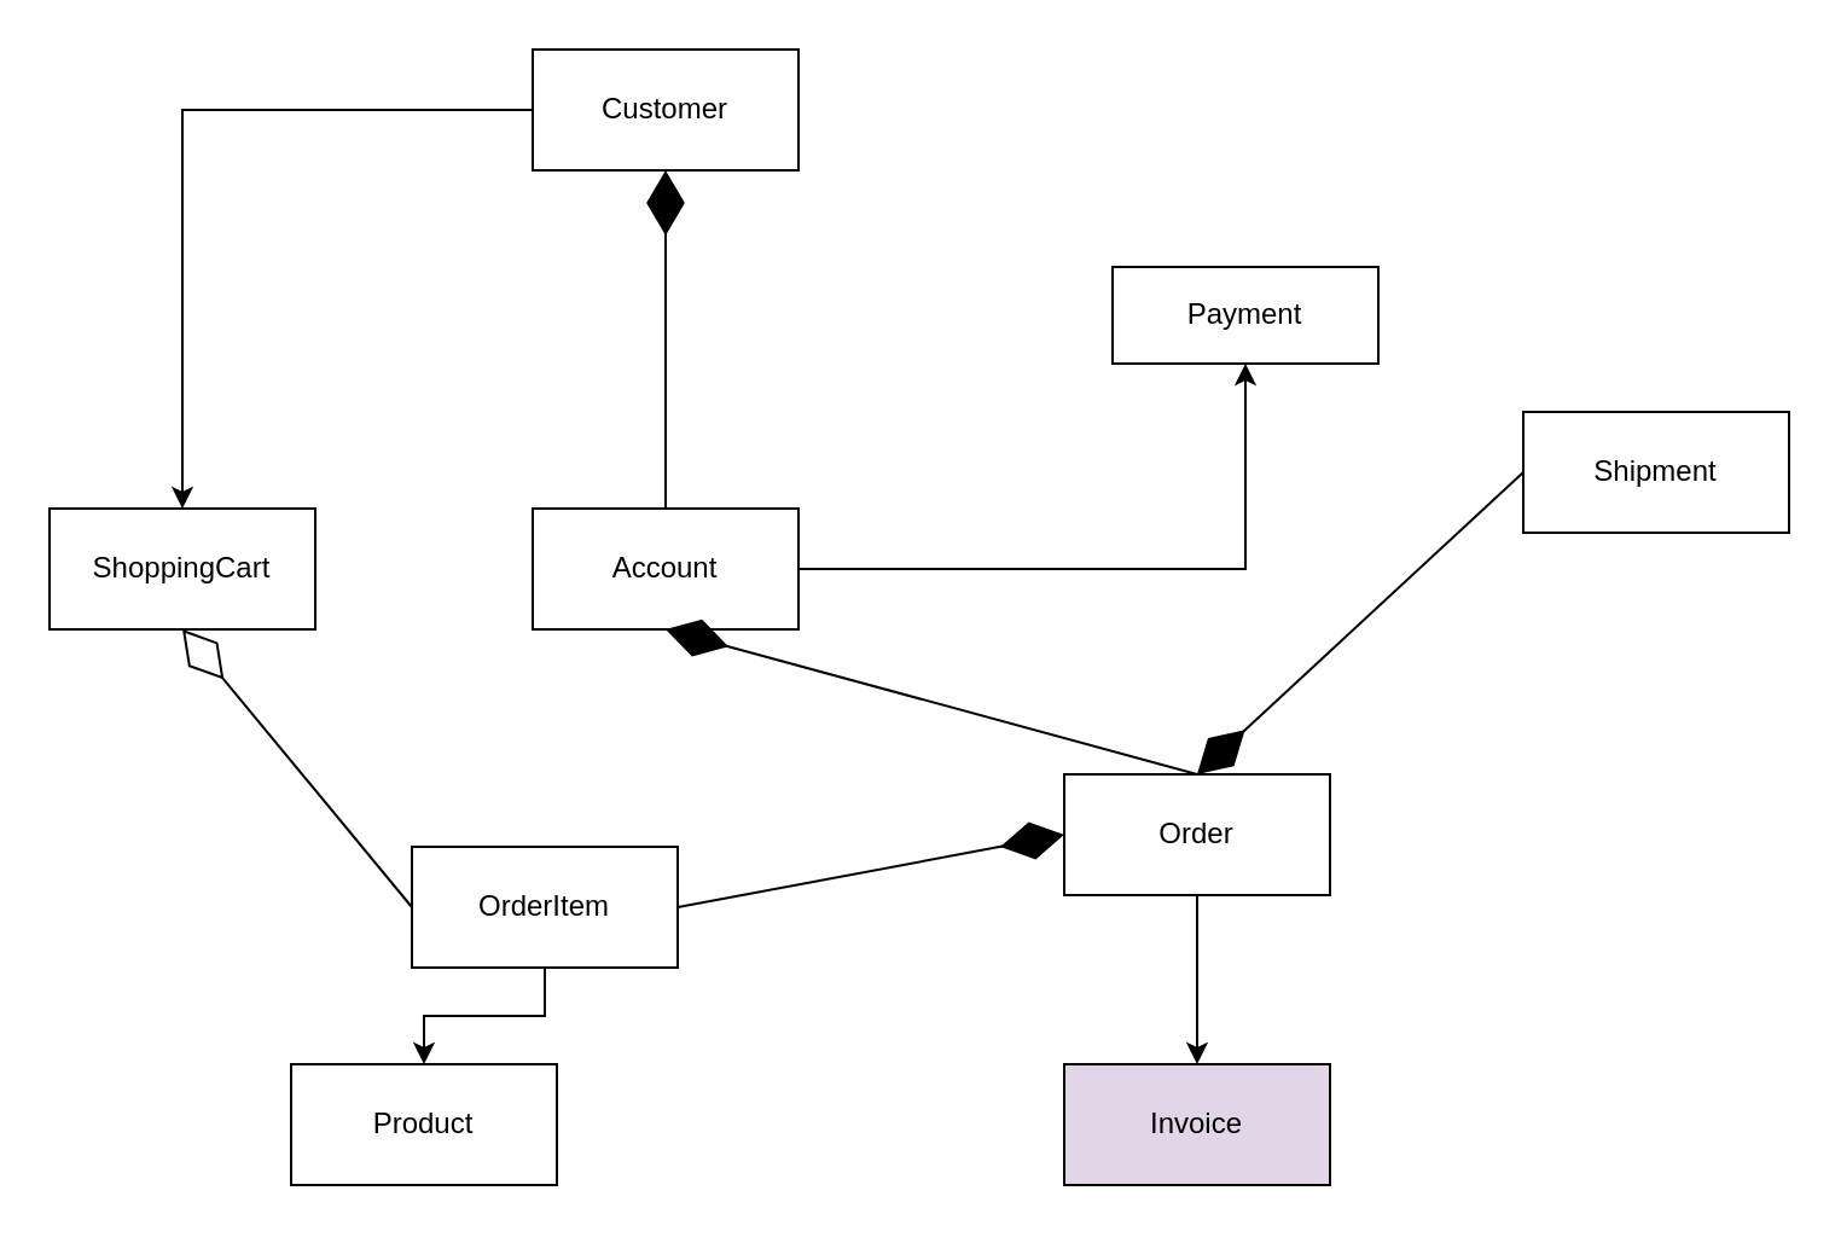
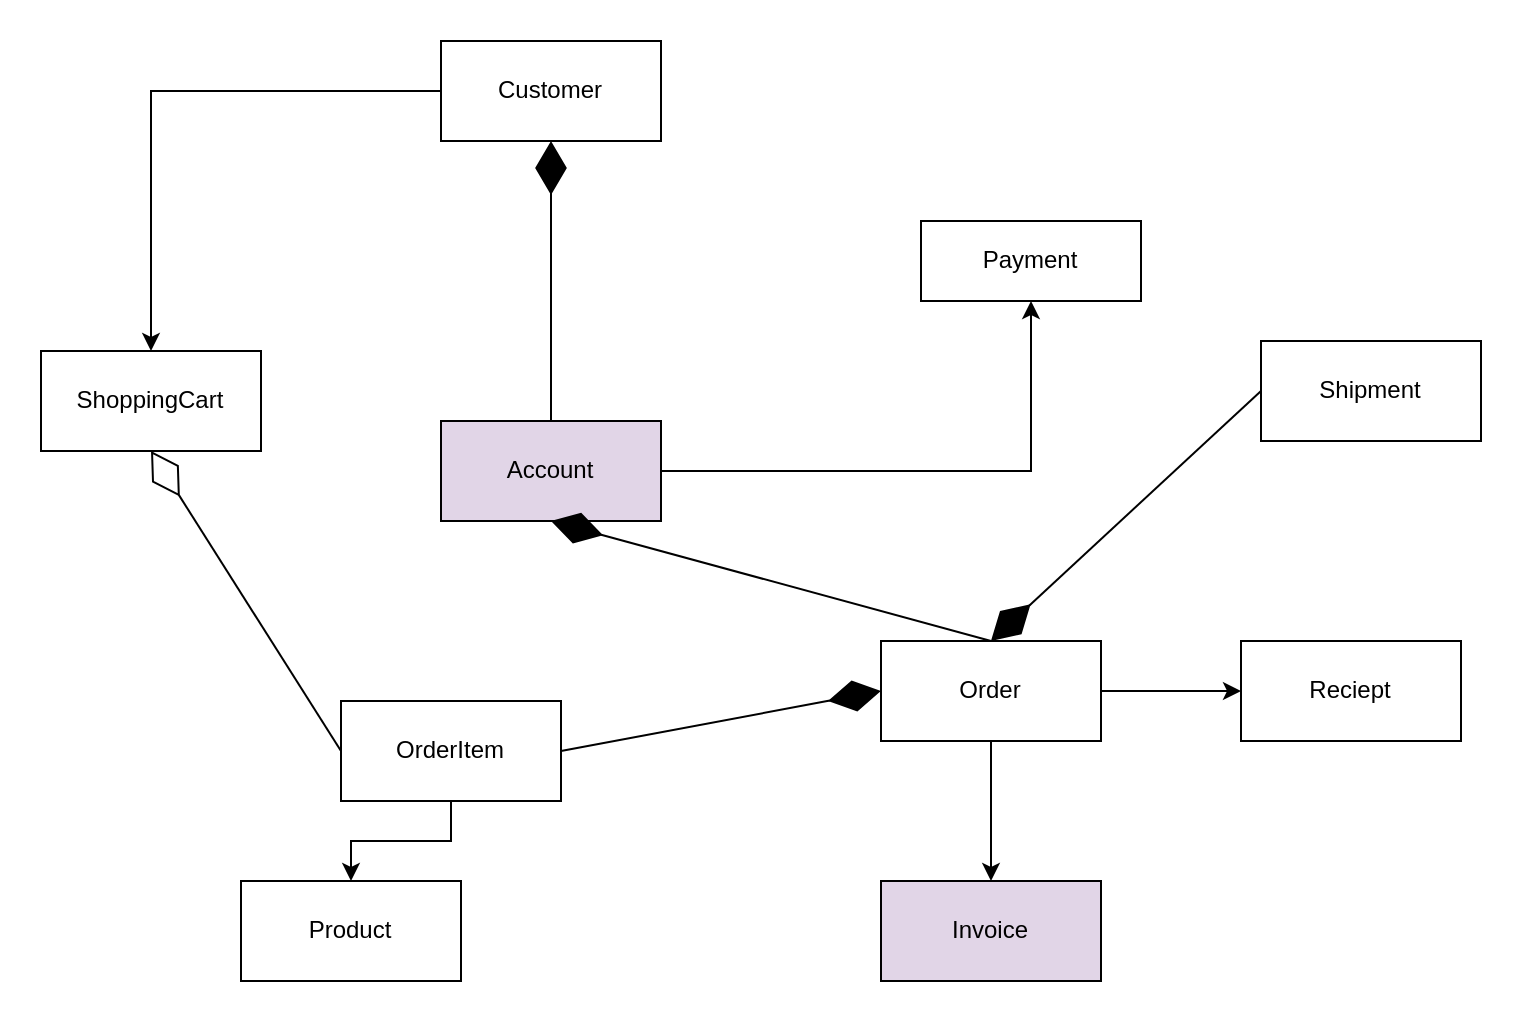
  <mxCell id="0" />
  <mxCell id="1" parent="0" />
  <mxCell id="2" style="edgeStyle=orthogonalEdgeStyle;rounded=0;orthogonalLoop=1;jettySize=auto;html=1;exitX=0;exitY=0.5;exitDx=0;exitDy=0;entryX=0.5;entryY=0;entryDx=0;entryDy=0;" edge="1" parent="1" source="3" target="5"><mxGeometry relative="1" as="geometry" /></mxCell>
  <mxCell id="3" value="Customer" style="html=1;whiteSpace=wrap;" vertex="1" parent="1"><mxGeometry x="220" y="20" width="110" height="50" as="geometry" /></mxCell>
  <mxCell id="4" value="Product" style="html=1;whiteSpace=wrap;" vertex="1" parent="1"><mxGeometry x="120" y="440" width="110" height="50" as="geometry" /></mxCell>
- <mxCell id="5" value="ShoppingCart" style="html=1;whiteSpace=wrap;" vertex="1" parent="1"><mxGeometry x="20" y="210" width="110" height="50" as="geometry" /></mxCell>
+ <mxCell id="5" value="ShoppingCart" style="html=1;whiteSpace=wrap;" vertex="1" parent="1"><mxGeometry x="20" y="175" width="110" height="50" as="geometry" /></mxCell>
  <mxCell id="6" style="edgeStyle=orthogonalEdgeStyle;rounded=0;orthogonalLoop=1;jettySize=auto;html=1;exitX=0.5;exitY=1;exitDx=0;exitDy=0;entryX=0.5;entryY=0;entryDx=0;entryDy=0;" edge="1" parent="1" source="8" target="11"><mxGeometry relative="1" as="geometry" /></mxCell>
+ <mxCell id="7" style="edgeStyle=orthogonalEdgeStyle;rounded=0;orthogonalLoop=1;jettySize=auto;html=1;exitX=1;exitY=0.5;exitDx=0;exitDy=0;entryX=0;entryY=0.5;entryDx=0;entryDy=0;" edge="1" parent="1" source="8" target="20"><mxGeometry relative="1" as="geometry" /></mxCell>
  <mxCell id="8" value="Order" style="html=1;whiteSpace=wrap;" vertex="1" parent="1"><mxGeometry x="440" y="320" width="110" height="50" as="geometry" /></mxCell>
  <mxCell id="9" style="edgeStyle=orthogonalEdgeStyle;rounded=0;orthogonalLoop=1;jettySize=auto;html=1;exitX=0.5;exitY=1;exitDx=0;exitDy=0;entryX=0.5;entryY=0;entryDx=0;entryDy=0;" edge="1" parent="1" source="10" target="4"><mxGeometry relative="1" as="geometry" /></mxCell>
  <mxCell id="10" value="OrderItem" style="html=1;whiteSpace=wrap;" vertex="1" parent="1"><mxGeometry x="170" y="350" width="110" height="50" as="geometry" /></mxCell>
  <mxCell id="11" value="Invoice" style="html=1;whiteSpace=wrap;fillColor=#e1d5e7;" vertex="1" parent="1"><mxGeometry x="440" y="440" width="110" height="50" as="geometry" /></mxCell>
  <mxCell id="12" value="Payment" style="html=1;whiteSpace=wrap;" vertex="1" parent="1"><mxGeometry x="460" y="110" width="110" height="40" as="geometry" /></mxCell>
  <mxCell id="13" value="Shipment" style="html=1;whiteSpace=wrap;" vertex="1" parent="1"><mxGeometry x="630" y="170" width="110" height="50" as="geometry" /></mxCell>
  <mxCell id="14" style="edgeStyle=orthogonalEdgeStyle;rounded=0;orthogonalLoop=1;jettySize=auto;html=1;exitX=1;exitY=0.5;exitDx=0;exitDy=0;entryX=0.5;entryY=1;entryDx=0;entryDy=0;" edge="1" parent="1" source="15" target="12"><mxGeometry relative="1" as="geometry" /></mxCell>
- <mxCell id="15" value="Account" style="html=1;whiteSpace=wrap;" vertex="1" parent="1"><mxGeometry x="220" y="210" width="110" height="50" as="geometry" /></mxCell>
+ <mxCell id="15" value="Account" style="html=1;whiteSpace=wrap;fillColor=#e1d5e7;" vertex="1" parent="1"><mxGeometry x="220" y="210" width="110" height="50" as="geometry" /></mxCell>
  <mxCell id="16" value="" style="endArrow=diamondThin;endFill=1;endSize=24;html=1;rounded=0;exitX=0.5;exitY=0;exitDx=0;exitDy=0;" edge="1" parent="1" source="15"><mxGeometry width="160" relative="1" as="geometry"><mxPoint x="320" y="330" as="sourcePoint" /><mxPoint x="275" y="70" as="targetPoint" /></mxGeometry></mxCell>
  <mxCell id="17" value="" style="endArrow=diamondThin;endFill=1;endSize=24;html=1;rounded=0;exitX=0.5;exitY=0;exitDx=0;exitDy=0;entryX=0.5;entryY=1;entryDx=0;entryDy=0;" edge="1" parent="1" source="8" target="15"><mxGeometry width="160" relative="1" as="geometry"><mxPoint x="250" y="350" as="sourcePoint" /><mxPoint x="410" y="350" as="targetPoint" /></mxGeometry></mxCell>
  <mxCell id="18" value="" style="endArrow=diamondThin;endFill=0;endSize=24;html=1;rounded=0;entryX=0.5;entryY=1;entryDx=0;entryDy=0;exitX=0;exitY=0.5;exitDx=0;exitDy=0;" edge="1" parent="1" source="10" target="5"><mxGeometry width="160" relative="1" as="geometry"><mxPoint x="50" y="440" as="sourcePoint" /><mxPoint x="210" y="440" as="targetPoint" /></mxGeometry></mxCell>
  <mxCell id="19" value="" style="endArrow=diamondThin;endFill=1;endSize=24;html=1;rounded=0;exitX=1;exitY=0.5;exitDx=0;exitDy=0;entryX=0;entryY=0.5;entryDx=0;entryDy=0;" edge="1" parent="1" source="10" target="8"><mxGeometry width="160" relative="1" as="geometry"><mxPoint x="260" y="440" as="sourcePoint" /><mxPoint x="420" y="440" as="targetPoint" /></mxGeometry></mxCell>
+ <mxCell id="20" value="Reciept" style="html=1;whiteSpace=wrap;" vertex="1" parent="1"><mxGeometry x="620" y="320" width="110" height="50" as="geometry" /></mxCell>
  <mxCell id="21" value="" style="endArrow=diamondThin;endFill=1;endSize=24;html=1;rounded=0;entryX=0.5;entryY=0;entryDx=0;entryDy=0;exitX=0;exitY=0.5;exitDx=0;exitDy=0;" edge="1" parent="1" source="13" target="8"><mxGeometry width="160" relative="1" as="geometry"><mxPoint x="580" y="430" as="sourcePoint" /><mxPoint x="740" y="430" as="targetPoint" /></mxGeometry></mxCell>
